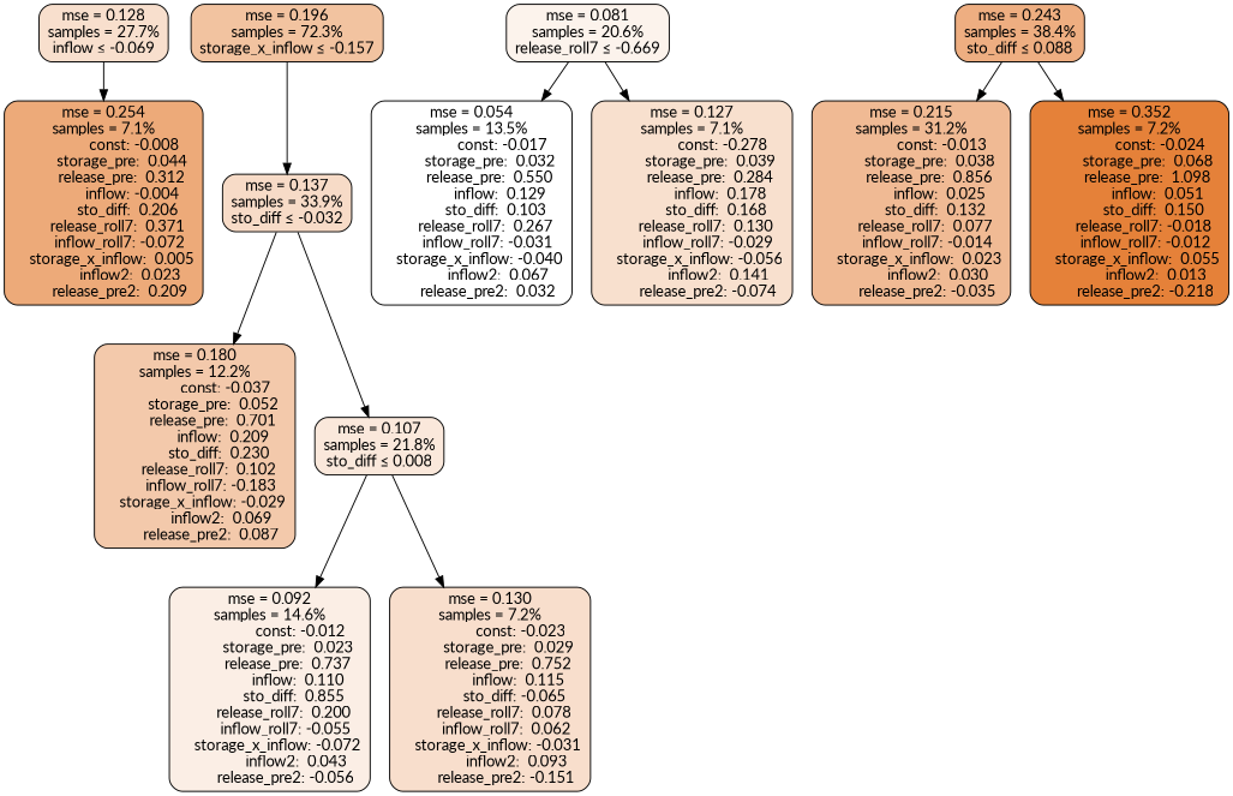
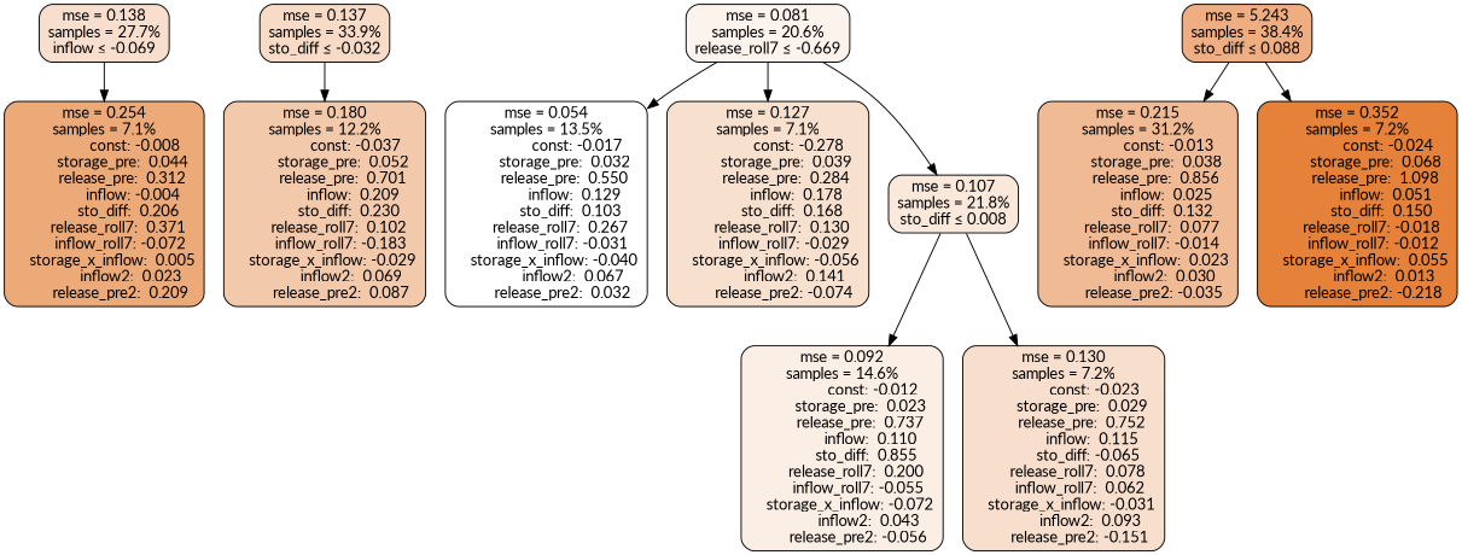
  digraph {
    fontname=Lato
    node [color=black fontname=Lato shape=rectangle style="filled, rounded"]
    edge [fontname=Lato]
-   n1 [fillcolor="#f8dfcd" label="mse = 0.128\nsamples = 27.7%\ninflow &le; -0.069"]
+   n1 [fillcolor="#f8dfcd" label="mse = 0.138\nsamples = 27.7%\ninflow &le; -0.069"]
    n2 [fillcolor="#edaa79" label="mse = 0.254\nsamples = 7.1%\n               const: -0.008\n         storage_pre:  0.044\n         release_pre:  0.312\n              inflow: -0.004\n            sto_diff:  0.206\n       release_roll7:  0.371\n        inflow_roll7: -0.072\n    storage_x_inflow:  0.005\n             inflow2:  0.023\n        release_pre2:  0.209"]
-   n3 [fillcolor="#f2c3a0" label="mse = 0.196\nsamples = 72.3%\nstorage_x_inflow &le; -0.157"]
    n4 [fillcolor="#f7dbc7" label="mse = 0.137\nsamples = 33.9%\nsto_diff &le; -0.032"]
    n5 [fillcolor="#fcf3ec" label="mse = 0.081\nsamples = 20.6%\nrelease_roll7 &le; -0.669"]
    n6 [fillcolor="#ffffff" label="mse = 0.054\nsamples = 13.5%\n               const: -0.017\n         storage_pre:  0.032\n         release_pre:  0.550\n              inflow:  0.129\n            sto_diff:  0.103\n       release_roll7:  0.267\n        inflow_roll7: -0.031\n    storage_x_inflow: -0.040\n             inflow2:  0.067\n        release_pre2:  0.032"]
    n7 [fillcolor="#f8e0ce" label="mse = 0.127\nsamples = 7.1%\n               const: -0.278\n         storage_pre:  0.039\n         release_pre:  0.284\n              inflow:  0.178\n            sto_diff:  0.168\n       release_roll7:  0.130\n        inflow_roll7: -0.029\n    storage_x_inflow: -0.056\n             inflow2:  0.141\n        release_pre2: -0.074"]
    n8 [fillcolor="#f3c9ab" label="mse = 0.180\nsamples = 12.2%\n               const: -0.037\n         storage_pre:  0.052\n         release_pre:  0.701\n              inflow:  0.209\n            sto_diff:  0.230\n       release_roll7:  0.102\n        inflow_roll7: -0.183\n    storage_x_inflow: -0.029\n             inflow2:  0.069\n        release_pre2:  0.087"]
    n9 [fillcolor="#fae8db" label="mse = 0.107\nsamples = 21.8%\nsto_diff &le; 0.008"]
-   n10 [fillcolor="#eeae81" label="mse = 0.243\nsamples = 38.4%\nsto_diff &le; 0.088"]
+   n10 [fillcolor="#eeae81" label="mse = 5.243\nsamples = 38.4%\nsto_diff &le; 0.088"]
    n11 [fillcolor="#f0ba94" label="mse = 0.215\nsamples = 31.2%\n               const: -0.013\n         storage_pre:  0.038\n         release_pre:  0.856\n              inflow:  0.025\n            sto_diff:  0.132\n       release_roll7:  0.077\n        inflow_roll7: -0.014\n    storage_x_inflow:  0.023\n             inflow2:  0.030\n        release_pre2: -0.035"]
    n12 [fillcolor="#e58139" label="mse = 0.352\nsamples = 7.2%\n               const: -0.024\n         storage_pre:  0.068\n         release_pre:  1.098\n              inflow:  0.051\n            sto_diff:  0.150\n       release_roll7: -0.018\n        inflow_roll7: -0.012\n    storage_x_inflow:  0.055\n             inflow2:  0.013\n        release_pre2: -0.218"]
    n13 [fillcolor="#fbeee5" label="mse = 0.092\nsamples = 14.6%\n               const: -0.012\n         storage_pre:  0.023\n         release_pre:  0.737\n              inflow:  0.110\n            sto_diff:  0.855\n       release_roll7:  0.200\n        inflow_roll7: -0.055\n    storage_x_inflow: -0.072\n             inflow2:  0.043\n        release_pre2: -0.056"]
    n14 [fillcolor="#f8decc" label="mse = 0.130\nsamples = 7.2%\n               const: -0.023\n         storage_pre:  0.029\n         release_pre:  0.752\n              inflow:  0.115\n            sto_diff: -0.065\n       release_roll7:  0.078\n        inflow_roll7:  0.062\n    storage_x_inflow: -0.031\n             inflow2:  0.093\n        release_pre2: -0.151"]
    n1 -> n2
-   n3 -> n4
    n4 -> n8
-   n4 -> n9
+   n5 -> n9
    n5 -> n6
    n5 -> n7
    n9 -> n13
    n9 -> n14
    n10 -> n11
    n10 -> n12
  }
